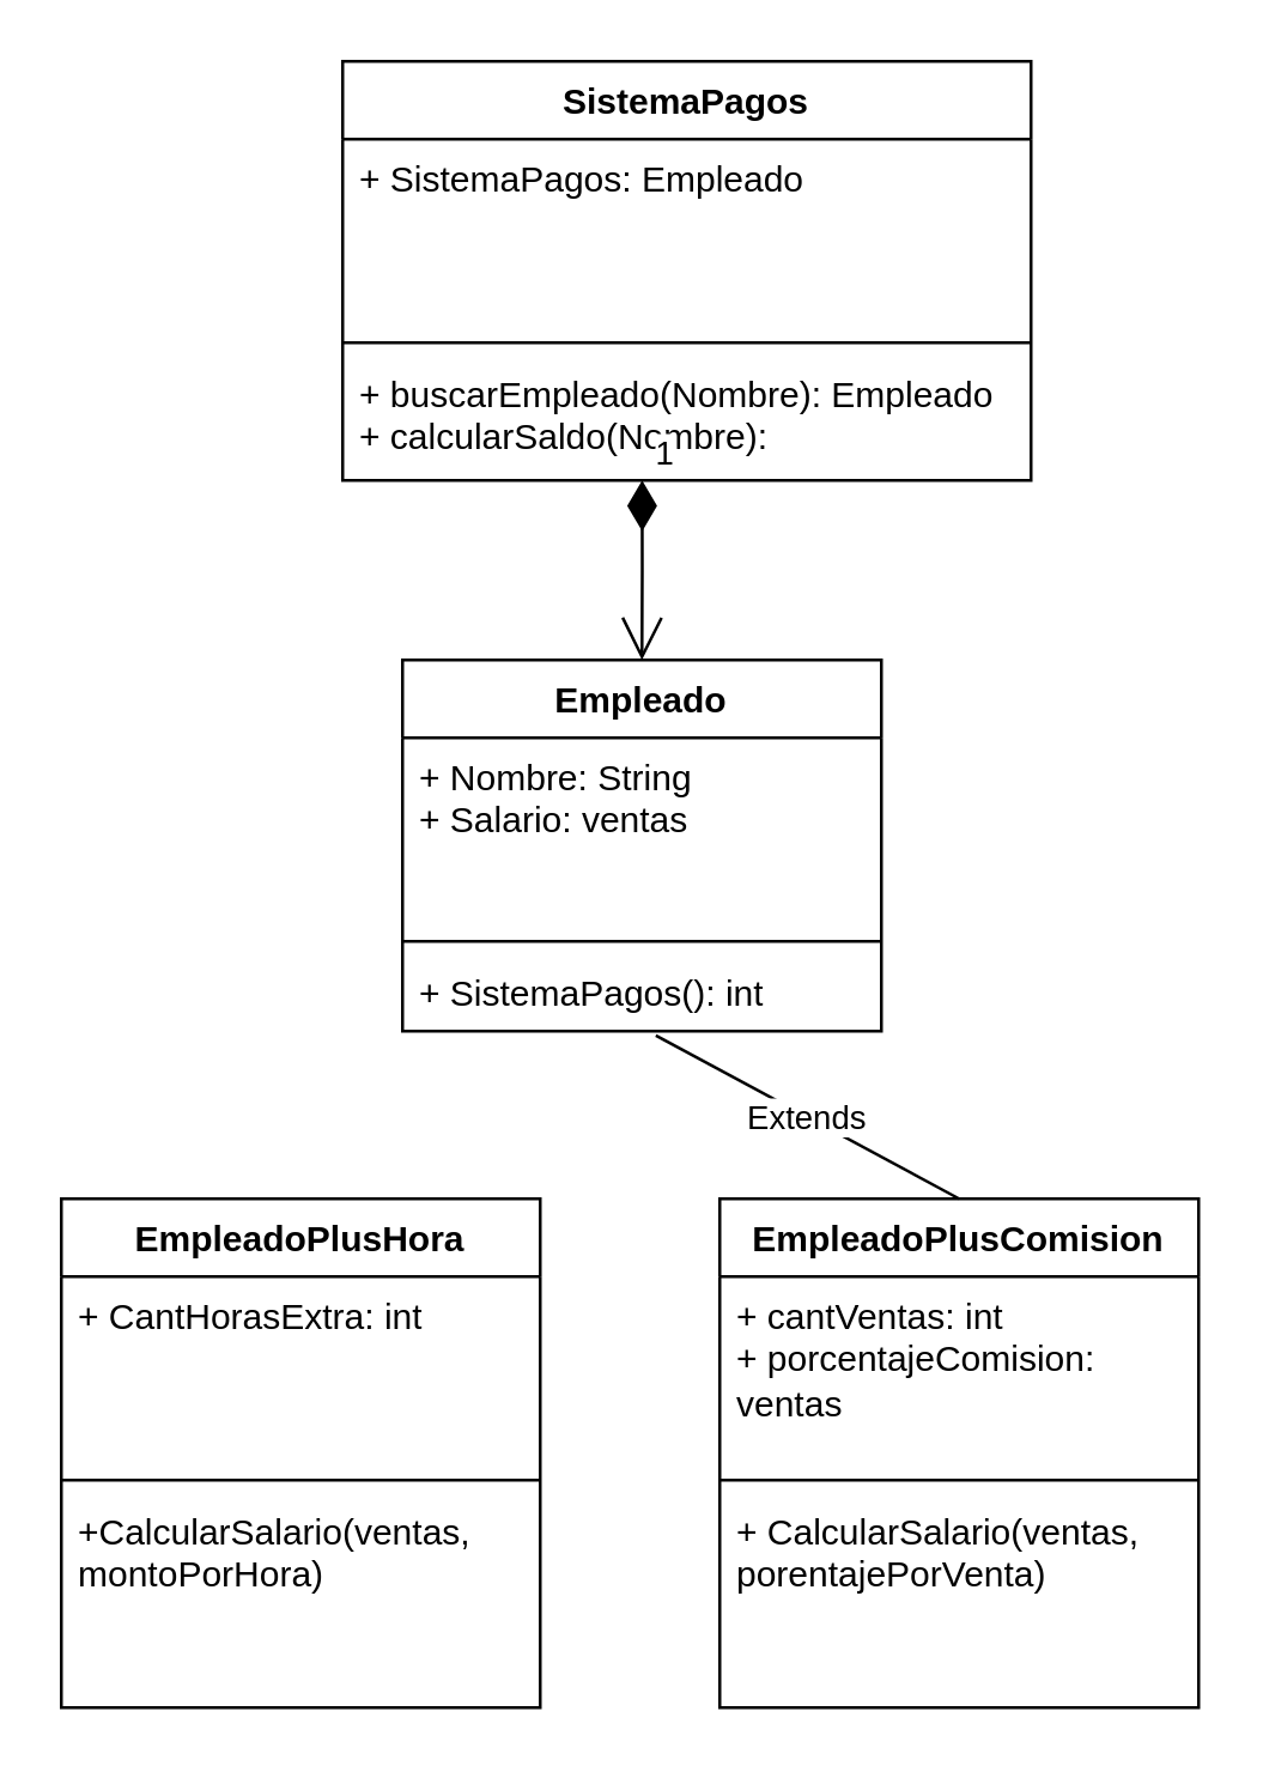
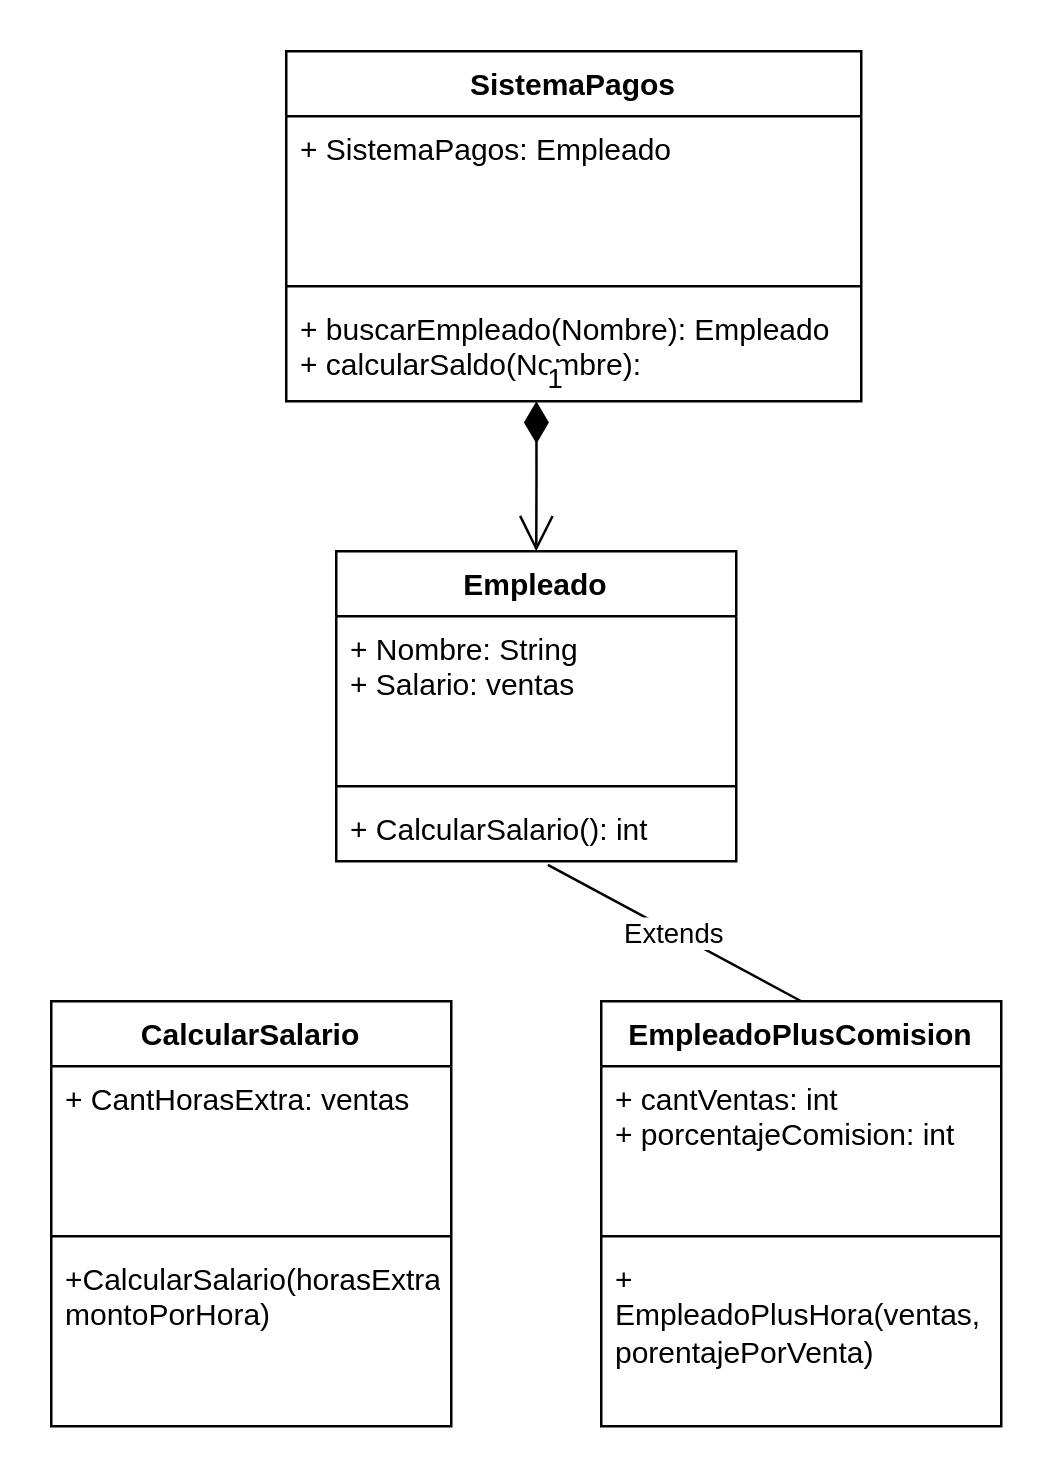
  <mxCell id="0" />
  <mxCell id="1" parent="0" />
  <mxCell id="2" value="SistemaPagos" style="swimlane;fontStyle=1;align=center;verticalAlign=top;childLayout=stackLayout;horizontal=1;startSize=26;horizontalStack=0;resizeParent=1;resizeParentMax=0;resizeLast=0;collapsible=1;marginBottom=0;whiteSpace=wrap;html=1;" vertex="1" parent="1"><mxGeometry x="114" y="20" width="230" height="140" as="geometry" /></mxCell>
  <mxCell id="3" value="+ SistemaPagos: Empleado" style="text;strokeColor=none;fillColor=none;align=left;verticalAlign=top;spacingLeft=4;spacingRight=4;overflow=hidden;rotatable=0;points=[[0,0.5],[1,0.5]];portConstraint=eastwest;whiteSpace=wrap;html=1;" vertex="1" parent="2"><mxGeometry y="26" width="230" height="64" as="geometry" /></mxCell>
  <mxCell id="4" value="" style="line;strokeWidth=1;fillColor=none;align=left;verticalAlign=middle;spacingTop=-1;spacingLeft=3;spacingRight=3;rotatable=0;labelPosition=right;points=[];portConstraint=eastwest;strokeColor=inherit;" vertex="1" parent="2"><mxGeometry y="90" width="230" height="8" as="geometry" /></mxCell>
  <mxCell id="5" value="+ buscarEmpleado(Nombre): Empleado&lt;div&gt;+ calcularSaldo(Nombre):&lt;br&gt;&lt;div&gt;&lt;div&gt;&lt;br&gt;&lt;/div&gt;&lt;/div&gt;&lt;/div&gt;" style="text;strokeColor=none;fillColor=none;align=left;verticalAlign=top;spacingLeft=4;spacingRight=4;overflow=hidden;rotatable=0;points=[[0,0.5],[1,0.5]];portConstraint=eastwest;whiteSpace=wrap;html=1;" vertex="1" parent="2"><mxGeometry y="98" width="230" height="42" as="geometry" /></mxCell>
  <mxCell id="6" value="Empleado" style="swimlane;fontStyle=1;align=center;verticalAlign=top;childLayout=stackLayout;horizontal=1;startSize=26;horizontalStack=0;resizeParent=1;resizeParentMax=0;resizeLast=0;collapsible=1;marginBottom=0;whiteSpace=wrap;html=1;" vertex="1" parent="1"><mxGeometry x="134" y="220" width="160" height="124" as="geometry" /></mxCell>
  <mxCell id="7" value="+ Nombre: String&lt;div&gt;+ Salario: ventas&lt;/div&gt;&lt;div&gt;&lt;br&gt;&lt;/div&gt;" style="text;strokeColor=none;fillColor=none;align=left;verticalAlign=top;spacingLeft=4;spacingRight=4;overflow=hidden;rotatable=0;points=[[0,0.5],[1,0.5]];portConstraint=eastwest;whiteSpace=wrap;html=1;" vertex="1" parent="6"><mxGeometry y="26" width="160" height="64" as="geometry" /></mxCell>
  <mxCell id="8" value="" style="line;strokeWidth=1;fillColor=none;align=left;verticalAlign=middle;spacingTop=-1;spacingLeft=3;spacingRight=3;rotatable=0;labelPosition=right;points=[];portConstraint=eastwest;strokeColor=inherit;" vertex="1" parent="6"><mxGeometry y="90" width="160" height="8" as="geometry" /></mxCell>
- <mxCell id="9" value="+ SistemaPagos(): int" style="text;strokeColor=none;fillColor=none;align=left;verticalAlign=top;spacingLeft=4;spacingRight=4;overflow=hidden;rotatable=0;points=[[0,0.5],[1,0.5]];portConstraint=eastwest;whiteSpace=wrap;html=1;" vertex="1" parent="6"><mxGeometry y="98" width="160" height="26" as="geometry" /></mxCell>
- <mxCell id="10" value="EmpleadoPlusHora" style="swimlane;fontStyle=1;align=center;verticalAlign=top;childLayout=stackLayout;horizontal=1;startSize=26;horizontalStack=0;resizeParent=1;resizeParentMax=0;resizeLast=0;collapsible=1;marginBottom=0;whiteSpace=wrap;html=1;" vertex="1" parent="1"><mxGeometry x="20" y="400" width="160" height="170" as="geometry" /></mxCell>
- <mxCell id="11" value="+ CantHorasExtra: int" style="text;strokeColor=none;fillColor=none;align=left;verticalAlign=top;spacingLeft=4;spacingRight=4;overflow=hidden;rotatable=0;points=[[0,0.5],[1,0.5]];portConstraint=eastwest;whiteSpace=wrap;html=1;" vertex="1" parent="10"><mxGeometry y="26" width="160" height="64" as="geometry" /></mxCell>
+ <mxCell id="9" value="+ CalcularSalario(): int" style="text;strokeColor=none;fillColor=none;align=left;verticalAlign=top;spacingLeft=4;spacingRight=4;overflow=hidden;rotatable=0;points=[[0,0.5],[1,0.5]];portConstraint=eastwest;whiteSpace=wrap;html=1;" vertex="1" parent="6"><mxGeometry y="98" width="160" height="26" as="geometry" /></mxCell>
+ <mxCell id="10" value="CalcularSalario" style="swimlane;fontStyle=1;align=center;verticalAlign=top;childLayout=stackLayout;horizontal=1;startSize=26;horizontalStack=0;resizeParent=1;resizeParentMax=0;resizeLast=0;collapsible=1;marginBottom=0;whiteSpace=wrap;html=1;" vertex="1" parent="1"><mxGeometry x="20" y="400" width="160" height="170" as="geometry" /></mxCell>
+ <mxCell id="11" value="+ CantHorasExtra: ventas" style="text;strokeColor=none;fillColor=none;align=left;verticalAlign=top;spacingLeft=4;spacingRight=4;overflow=hidden;rotatable=0;points=[[0,0.5],[1,0.5]];portConstraint=eastwest;whiteSpace=wrap;html=1;" vertex="1" parent="10"><mxGeometry y="26" width="160" height="64" as="geometry" /></mxCell>
  <mxCell id="12" value="" style="line;strokeWidth=1;fillColor=none;align=left;verticalAlign=middle;spacingTop=-1;spacingLeft=3;spacingRight=3;rotatable=0;labelPosition=right;points=[];portConstraint=eastwest;strokeColor=inherit;" vertex="1" parent="10"><mxGeometry y="90" width="160" height="8" as="geometry" /></mxCell>
- <mxCell id="13" value="+CalcularSalario(ventas, montoPorHora)" style="text;strokeColor=none;fillColor=none;align=left;verticalAlign=top;spacingLeft=4;spacingRight=4;overflow=hidden;rotatable=0;points=[[0,0.5],[1,0.5]];portConstraint=eastwest;whiteSpace=wrap;html=1;" vertex="1" parent="10"><mxGeometry y="98" width="160" height="72" as="geometry" /></mxCell>
+ <mxCell id="13" value="+CalcularSalario(horasExtra, montoPorHora)" style="text;strokeColor=none;fillColor=none;align=left;verticalAlign=top;spacingLeft=4;spacingRight=4;overflow=hidden;rotatable=0;points=[[0,0.5],[1,0.5]];portConstraint=eastwest;whiteSpace=wrap;html=1;" vertex="1" parent="10"><mxGeometry y="98" width="160" height="72" as="geometry" /></mxCell>
  <mxCell id="14" value="EmpleadoPlusComision" style="swimlane;fontStyle=1;align=center;verticalAlign=top;childLayout=stackLayout;horizontal=1;startSize=26;horizontalStack=0;resizeParent=1;resizeParentMax=0;resizeLast=0;collapsible=1;marginBottom=0;whiteSpace=wrap;html=1;" vertex="1" parent="1"><mxGeometry x="240" y="400" width="160" height="170" as="geometry" /></mxCell>
- <mxCell id="15" value="+ cantVentas: int&lt;div&gt;+ porcentajeComision: ventas&lt;/div&gt;" style="text;strokeColor=none;fillColor=none;align=left;verticalAlign=top;spacingLeft=4;spacingRight=4;overflow=hidden;rotatable=0;points=[[0,0.5],[1,0.5]];portConstraint=eastwest;whiteSpace=wrap;html=1;" vertex="1" parent="14"><mxGeometry y="26" width="160" height="64" as="geometry" /></mxCell>
+ <mxCell id="15" value="+ cantVentas: int&lt;div&gt;+ porcentajeComision: int&lt;/div&gt;" style="text;strokeColor=none;fillColor=none;align=left;verticalAlign=top;spacingLeft=4;spacingRight=4;overflow=hidden;rotatable=0;points=[[0,0.5],[1,0.5]];portConstraint=eastwest;whiteSpace=wrap;html=1;" vertex="1" parent="14"><mxGeometry y="26" width="160" height="64" as="geometry" /></mxCell>
  <mxCell id="16" value="" style="line;strokeWidth=1;fillColor=none;align=left;verticalAlign=middle;spacingTop=-1;spacingLeft=3;spacingRight=3;rotatable=0;labelPosition=right;points=[];portConstraint=eastwest;strokeColor=inherit;" vertex="1" parent="14"><mxGeometry y="90" width="160" height="8" as="geometry" /></mxCell>
- <mxCell id="17" value="+ CalcularSalario(ventas, porentajePorVenta)" style="text;strokeColor=none;fillColor=none;align=left;verticalAlign=top;spacingLeft=4;spacingRight=4;overflow=hidden;rotatable=0;points=[[0,0.5],[1,0.5]];portConstraint=eastwest;whiteSpace=wrap;html=1;" vertex="1" parent="14"><mxGeometry y="98" width="160" height="72" as="geometry" /></mxCell>
+ <mxCell id="17" value="+ EmpleadoPlusHora(ventas, porentajePorVenta)" style="text;strokeColor=none;fillColor=none;align=left;verticalAlign=top;spacingLeft=4;spacingRight=4;overflow=hidden;rotatable=0;points=[[0,0.5],[1,0.5]];portConstraint=eastwest;whiteSpace=wrap;html=1;" vertex="1" parent="14"><mxGeometry y="98" width="160" height="72" as="geometry" /></mxCell>
  <mxCell id="18" value="Extends" style="endArrow=none;endSize=16;endFill=0;html=1;rounded=0;exitX=0.5;exitY=0;exitDx=0;exitDy=0;entryX=0.529;entryY=1.055;entryDx=0;entryDy=0;entryPerimeter=0;" edge="1" parent="1" source="14" target="9"><mxGeometry width="160" relative="1" as="geometry"><mxPoint x="110" y="410" as="sourcePoint" /><mxPoint x="224" y="355" as="targetPoint" /></mxGeometry></mxCell>
  <mxCell id="19" value="1" style="endArrow=open;html=1;endSize=12;startArrow=diamondThin;startSize=14;startFill=1;edgeStyle=orthogonalEdgeStyle;align=left;verticalAlign=bottom;rounded=0;exitX=0.435;exitY=1;exitDx=0;exitDy=0;exitPerimeter=0;entryX=0.5;entryY=0;entryDx=0;entryDy=0;" edge="1" parent="1" source="5" target="6"><mxGeometry x="-1" y="3" relative="1" as="geometry"><mxPoint x="120" y="180" as="sourcePoint" /><mxPoint x="280" y="180" as="targetPoint" /></mxGeometry></mxCell>
